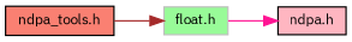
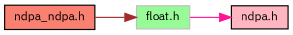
  digraph {
    fontname="IBM Plex Sans"
    rankdir=LR
    node [color=black fontname="IBM Plex Sans" fontsize=10 shape=record style=filled]
    edge [fontname="IBM Plex Sans" fontsize=10 labelfontname=Helvetica labelfontsize=10 style=solid]
-   n1 [fillcolor=salmon fontcolor=black height=0.2 label="ndpa_tools.h" width=0.4]
+   n1 [fillcolor=salmon fontcolor=black height=0.2 label="ndpa_ndpa.h" width=0.4]
    n2 [color=grey75 fillcolor=palegreen height=0.2 label="float.h" width=0.4]
    n3 [fillcolor=lightpink height=0.2 label="ndpa.h" width=0.4]
    n1 -> n2 [color=brown]
    n2 -> n3 [color=deeppink]
  }
